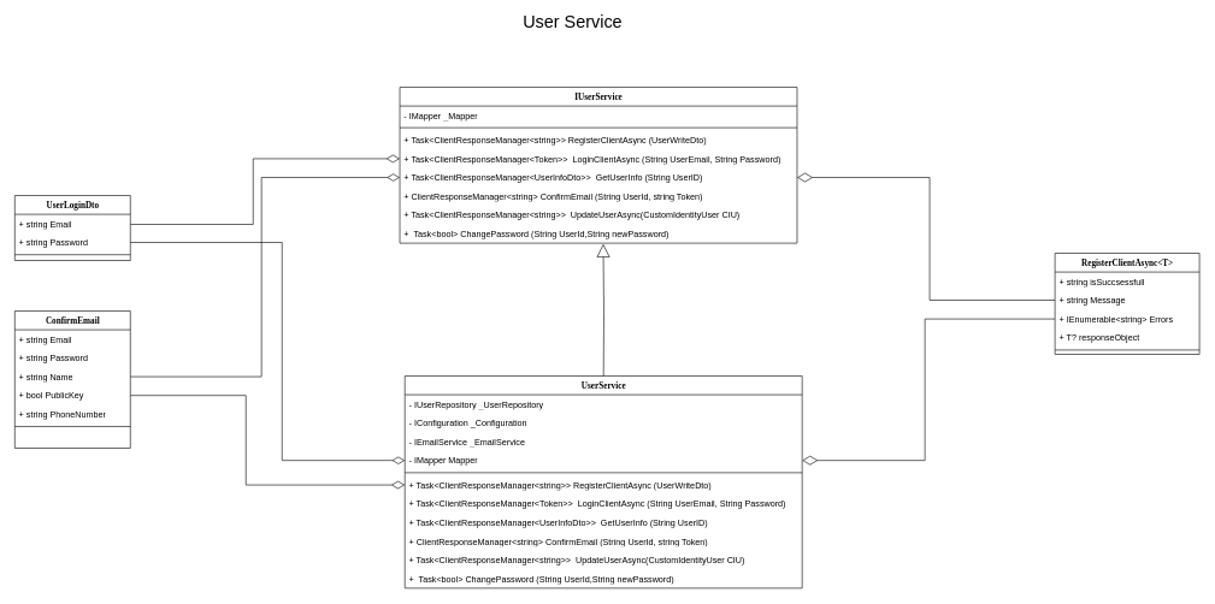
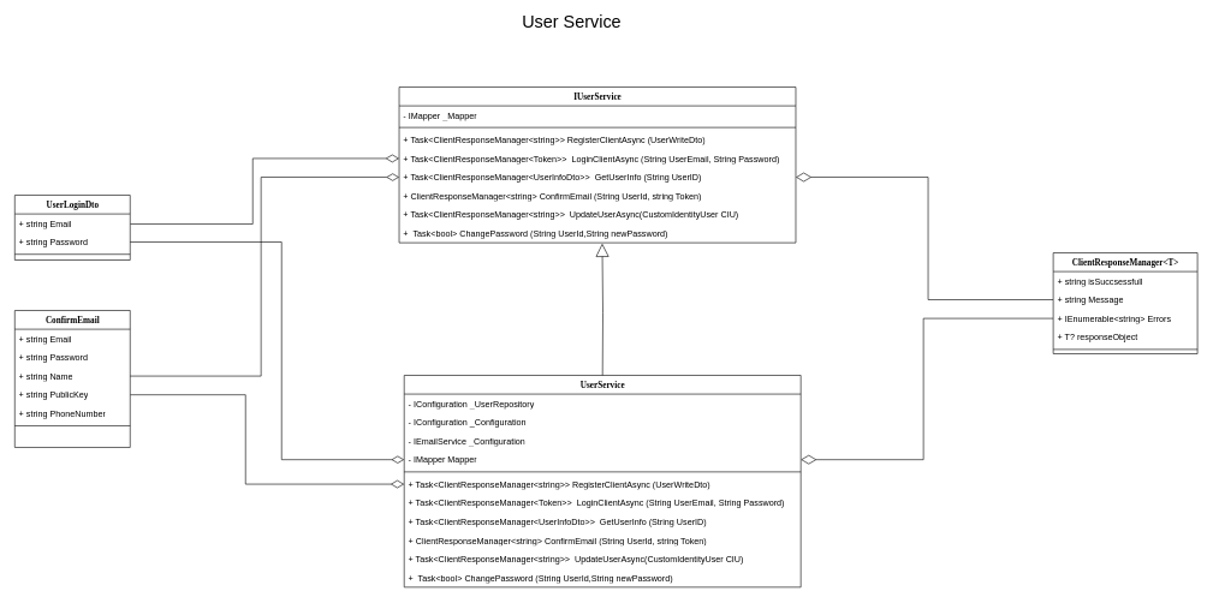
  <mxCell id="0" />
  <mxCell id="1" parent="0" />
  <mxCell id="2" value="&lt;font style=&quot;font-size: 24px&quot;&gt;User Service&lt;br&gt;&lt;/font&gt;" style="text;html=1;strokeColor=none;fillColor=none;align=center;verticalAlign=middle;whiteSpace=wrap;rounded=0;" vertex="1" parent="1"><mxGeometry x="640" y="20" width="305" height="20" as="geometry" /></mxCell>
  <mxCell id="3" style="edgeStyle=orthogonalEdgeStyle;rounded=0;orthogonalLoop=1;jettySize=auto;html=1;exitX=0.5;exitY=0;exitDx=0;exitDy=0;startArrow=none;startFill=0;startSize=13;endArrow=block;endFill=0;endSize=16;entryX=0.512;entryY=1.038;entryDx=0;entryDy=0;entryPerimeter=0;" edge="1" parent="1" target="28"><mxGeometry relative="1" as="geometry"><mxPoint x="835" y="390" as="targetPoint" /><mxPoint x="835" y="520" as="sourcePoint" /></mxGeometry></mxCell>
  <mxCell id="4" style="edgeStyle=orthogonalEdgeStyle;rounded=0;orthogonalLoop=1;jettySize=auto;html=1;entryX=0;entryY=0.5;entryDx=0;entryDy=0;startArrow=none;startFill=0;startSize=13;endArrow=diamondThin;endFill=0;endSize=16;" edge="1" parent="1" target="24"><mxGeometry relative="1" as="geometry"><mxPoint x="180" y="310" as="sourcePoint" /><mxPoint x="550" y="289" as="targetPoint" /><Array as="points"><mxPoint x="180" y="310" /><mxPoint y="310" x="350" /><mxPoint y="219" x="350" /></Array></mxGeometry></mxCell>
  <mxCell id="5" style="edgeStyle=orthogonalEdgeStyle;rounded=0;orthogonalLoop=1;jettySize=auto;html=1;exitX=1;exitY=0.5;exitDx=0;exitDy=0;entryX=0;entryY=0.5;entryDx=0;entryDy=0;startArrow=none;startFill=0;startSize=13;endArrow=diamondThin;endFill=0;endSize=16;" edge="1" parent="1" source="33"><mxGeometry relative="1" as="geometry"><mxPoint x="180" y="261" as="sourcePoint" /><mxPoint x="560" y="671" as="targetPoint" /><Array as="points"><mxPoint x="340" y="547" /><mxPoint x="340" y="671" /></Array></mxGeometry></mxCell>
  <mxCell id="6" style="edgeStyle=orthogonalEdgeStyle;rounded=0;orthogonalLoop=1;jettySize=auto;html=1;exitX=0;exitY=0.5;exitDx=0;exitDy=0;startSize=15;endArrow=diamondThin;endFill=0;endSize=19;entryX=1;entryY=0.5;entryDx=0;entryDy=0;" edge="1" parent="1" source="42" target="25"><mxGeometry relative="1" as="geometry"><mxPoint x="1110" y="275" as="targetPoint" /><mxPoint x="1460" y="275" as="sourcePoint" /></mxGeometry></mxCell>
  <mxCell id="7" style="edgeStyle=orthogonalEdgeStyle;rounded=0;orthogonalLoop=1;jettySize=auto;html=1;exitX=0;exitY=0.5;exitDx=0;exitDy=0;entryX=1;entryY=0.5;entryDx=0;entryDy=0;startSize=15;endArrow=diamondThin;endFill=0;endSize=19;" edge="1" parent="1" source="43"><mxGeometry relative="1" as="geometry"><mxPoint x="1460" y="275" as="sourcePoint" /><mxPoint x="1110" y="637" as="targetPoint" /><Array as="points"><mxPoint x="1280" y="441" /><mxPoint x="1280" y="637" /></Array></mxGeometry></mxCell>
  <mxCell id="8" value="UserService" style="swimlane;html=1;fontStyle=1;align=center;verticalAlign=top;childLayout=stackLayout;horizontal=1;startSize=26;horizontalStack=0;resizeParent=1;resizeLast=0;collapsible=1;marginBottom=0;swimlaneFillColor=#ffffff;rounded=0;shadow=0;comic=0;labelBackgroundColor=none;strokeWidth=1;fillColor=none;fontFamily=Verdana;fontSize=12" vertex="1" parent="1"><mxGeometry x="560" y="520" width="550" height="294" as="geometry" /></mxCell>
- <mxCell id="9" value="- IUserRepository _UserRepository" style="text;html=1;strokeColor=none;fillColor=none;align=left;verticalAlign=top;spacingLeft=4;spacingRight=4;whiteSpace=wrap;overflow=hidden;rotatable=0;points=[[0,0.5],[1,0.5]];portConstraint=eastwest;" vertex="1" parent="8"><mxGeometry y="26" width="550" height="26" as="geometry" /></mxCell>
+ <mxCell id="9" value="- IConfiguration _UserRepository" style="text;html=1;strokeColor=none;fillColor=none;align=left;verticalAlign=top;spacingLeft=4;spacingRight=4;whiteSpace=wrap;overflow=hidden;rotatable=0;points=[[0,0.5],[1,0.5]];portConstraint=eastwest;" vertex="1" parent="8"><mxGeometry y="26" width="550" height="26" as="geometry" /></mxCell>
  <mxCell id="10" value="- IConfiguration _Configuration" style="text;html=1;strokeColor=none;fillColor=none;align=left;verticalAlign=top;spacingLeft=4;spacingRight=4;whiteSpace=wrap;overflow=hidden;rotatable=0;points=[[0,0.5],[1,0.5]];portConstraint=eastwest;" vertex="1" parent="8"><mxGeometry y="52" width="550" height="26" as="geometry" /></mxCell>
- <mxCell id="11" value="- IEmailService _EmailService" style="text;html=1;strokeColor=none;fillColor=none;align=left;verticalAlign=top;spacingLeft=4;spacingRight=4;whiteSpace=wrap;overflow=hidden;rotatable=0;points=[[0,0.5],[1,0.5]];portConstraint=eastwest;" vertex="1" parent="8"><mxGeometry y="78" width="550" height="26" as="geometry" /></mxCell>
+ <mxCell id="11" value="- IEmailService _Configuration" style="text;html=1;strokeColor=none;fillColor=none;align=left;verticalAlign=top;spacingLeft=4;spacingRight=4;whiteSpace=wrap;overflow=hidden;rotatable=0;points=[[0,0.5],[1,0.5]];portConstraint=eastwest;" vertex="1" parent="8"><mxGeometry y="78" width="550" height="26" as="geometry" /></mxCell>
  <mxCell id="12" value="- IMapper Mapper" style="text;html=1;strokeColor=none;fillColor=none;align=left;verticalAlign=top;spacingLeft=4;spacingRight=4;whiteSpace=wrap;overflow=hidden;rotatable=0;points=[[0,0.5],[1,0.5]];portConstraint=eastwest;" vertex="1" parent="8"><mxGeometry y="104" width="550" height="26" as="geometry" /></mxCell>
  <mxCell id="13" value="" style="line;html=1;strokeWidth=1;fillColor=none;align=left;verticalAlign=middle;spacingTop=-1;spacingLeft=3;spacingRight=3;rotatable=0;labelPosition=right;points=[];portConstraint=eastwest;" vertex="1" parent="8"><mxGeometry y="130" width="550" height="8" as="geometry" /></mxCell>
  <mxCell id="14" value="+ Task&amp;lt;ClientResponseManager&amp;lt;string&amp;gt;&amp;gt; RegisterClientAsync (UserWriteDto)" style="text;html=1;strokeColor=none;fillColor=none;align=left;verticalAlign=top;spacingLeft=4;spacingRight=4;whiteSpace=wrap;overflow=hidden;rotatable=0;points=[[0,0.5],[1,0.5]];portConstraint=eastwest;" vertex="1" parent="8"><mxGeometry y="138" width="550" height="26" as="geometry" /></mxCell>
  <mxCell id="15" value="+ Task&amp;lt;ClientResponseManager&amp;lt;Token&amp;gt;&amp;gt;&amp;nbsp; LoginClientAsync (String UserEmail, String Password)" style="text;html=1;strokeColor=none;fillColor=none;align=left;verticalAlign=top;spacingLeft=4;spacingRight=4;whiteSpace=wrap;overflow=hidden;rotatable=0;points=[[0,0.5],[1,0.5]];portConstraint=eastwest;" vertex="1" parent="8"><mxGeometry y="164" width="550" height="26" as="geometry" /></mxCell>
  <mxCell id="16" value="+ Task&amp;lt;ClientResponseManager&amp;lt;UserInfoDto&amp;gt;&amp;gt;&amp;nbsp; GetUserInfo (String UserID)" style="text;html=1;strokeColor=none;fillColor=none;align=left;verticalAlign=top;spacingLeft=4;spacingRight=4;whiteSpace=wrap;overflow=hidden;rotatable=0;points=[[0,0.5],[1,0.5]];portConstraint=eastwest;" vertex="1" parent="8"><mxGeometry y="190" width="550" height="26" as="geometry" /></mxCell>
  <mxCell id="17" value="+ ClientResponseManager&amp;lt;string&amp;gt; ConfirmEmail (String UserId, string Token)" style="text;html=1;strokeColor=none;fillColor=none;align=left;verticalAlign=top;spacingLeft=4;spacingRight=4;whiteSpace=wrap;overflow=hidden;rotatable=0;points=[[0,0.5],[1,0.5]];portConstraint=eastwest;" vertex="1" parent="8"><mxGeometry y="216" width="550" height="26" as="geometry" /></mxCell>
  <mxCell id="18" value="+ Task&amp;lt;ClientResponseManager&amp;lt;string&amp;gt;&amp;gt;&amp;nbsp; UpdateUserAsync(CustomIdentityUser CIU)" style="text;html=1;strokeColor=none;fillColor=none;align=left;verticalAlign=top;spacingLeft=4;spacingRight=4;whiteSpace=wrap;overflow=hidden;rotatable=0;points=[[0,0.5],[1,0.5]];portConstraint=eastwest;" vertex="1" parent="8"><mxGeometry y="242" width="550" height="26" as="geometry" /></mxCell>
  <mxCell id="19" value="+&amp;nbsp; Task&amp;lt;bool&amp;gt; ChangePassword (String UserId,String newPassword)&amp;nbsp;" style="text;html=1;strokeColor=none;fillColor=none;align=left;verticalAlign=top;spacingLeft=4;spacingRight=4;whiteSpace=wrap;overflow=hidden;rotatable=0;points=[[0,0.5],[1,0.5]];portConstraint=eastwest;" vertex="1" parent="8"><mxGeometry y="268" width="550" height="26" as="geometry" /></mxCell>
  <mxCell id="20" value="IUserService" style="swimlane;html=1;fontStyle=1;align=center;verticalAlign=top;childLayout=stackLayout;horizontal=1;startSize=26;horizontalStack=0;resizeParent=1;resizeLast=0;collapsible=1;marginBottom=0;swimlaneFillColor=#ffffff;rounded=0;shadow=0;comic=0;labelBackgroundColor=none;strokeWidth=1;fillColor=none;fontFamily=Verdana;fontSize=12" vertex="1" parent="1"><mxGeometry x="553" y="120" width="550" height="216" as="geometry" /></mxCell>
  <mxCell id="21" value="- IMapper _Mapper" style="text;html=1;strokeColor=none;fillColor=none;align=left;verticalAlign=top;spacingLeft=4;spacingRight=4;whiteSpace=wrap;overflow=hidden;rotatable=0;points=[[0,0.5],[1,0.5]];portConstraint=eastwest;" vertex="1" parent="20"><mxGeometry y="26" width="550" height="26" as="geometry" /></mxCell>
  <mxCell id="22" value="" style="line;html=1;strokeWidth=1;fillColor=none;align=left;verticalAlign=middle;spacingTop=-1;spacingLeft=3;spacingRight=3;rotatable=0;labelPosition=right;points=[];portConstraint=eastwest;" vertex="1" parent="20"><mxGeometry y="52" width="550" height="8" as="geometry" /></mxCell>
  <mxCell id="23" value="+ Task&amp;lt;ClientResponseManager&amp;lt;string&amp;gt;&amp;gt; RegisterClientAsync (UserWriteDto)" style="text;html=1;strokeColor=none;fillColor=none;align=left;verticalAlign=top;spacingLeft=4;spacingRight=4;whiteSpace=wrap;overflow=hidden;rotatable=0;points=[[0,0.5],[1,0.5]];portConstraint=eastwest;" vertex="1" parent="20"><mxGeometry y="60" width="550" height="26" as="geometry" /></mxCell>
  <mxCell id="24" value="+ Task&amp;lt;ClientResponseManager&amp;lt;Token&amp;gt;&amp;gt;&amp;nbsp; LoginClientAsync (String UserEmail, String Password)" style="text;html=1;strokeColor=none;fillColor=none;align=left;verticalAlign=top;spacingLeft=4;spacingRight=4;whiteSpace=wrap;overflow=hidden;rotatable=0;points=[[0,0.5],[1,0.5]];portConstraint=eastwest;" vertex="1" parent="20"><mxGeometry y="86" width="550" height="26" as="geometry" /></mxCell>
  <mxCell id="25" value="+ Task&amp;lt;ClientResponseManager&amp;lt;UserInfoDto&amp;gt;&amp;gt;&amp;nbsp; GetUserInfo (String UserID)" style="text;html=1;strokeColor=none;fillColor=none;align=left;verticalAlign=top;spacingLeft=4;spacingRight=4;whiteSpace=wrap;overflow=hidden;rotatable=0;points=[[0,0.5],[1,0.5]];portConstraint=eastwest;" vertex="1" parent="20"><mxGeometry y="112" width="550" height="26" as="geometry" /></mxCell>
  <mxCell id="26" value="+ ClientResponseManager&amp;lt;string&amp;gt; ConfirmEmail (String UserId, string Token)" style="text;html=1;strokeColor=none;fillColor=none;align=left;verticalAlign=top;spacingLeft=4;spacingRight=4;whiteSpace=wrap;overflow=hidden;rotatable=0;points=[[0,0.5],[1,0.5]];portConstraint=eastwest;" vertex="1" parent="20"><mxGeometry y="138" width="550" height="26" as="geometry" /></mxCell>
  <mxCell id="27" value="+ Task&amp;lt;ClientResponseManager&amp;lt;string&amp;gt;&amp;gt;&amp;nbsp; UpdateUserAsync(CustomIdentityUser CIU)" style="text;html=1;strokeColor=none;fillColor=none;align=left;verticalAlign=top;spacingLeft=4;spacingRight=4;whiteSpace=wrap;overflow=hidden;rotatable=0;points=[[0,0.5],[1,0.5]];portConstraint=eastwest;" vertex="1" parent="20"><mxGeometry y="164" width="550" height="26" as="geometry" /></mxCell>
  <mxCell id="28" value="+&amp;nbsp; Task&amp;lt;bool&amp;gt; ChangePassword (String UserId,String newPassword)&amp;nbsp;" style="text;html=1;strokeColor=none;fillColor=none;align=left;verticalAlign=top;spacingLeft=4;spacingRight=4;whiteSpace=wrap;overflow=hidden;rotatable=0;points=[[0,0.5],[1,0.5]];portConstraint=eastwest;" vertex="1" parent="20"><mxGeometry y="190" width="550" height="26" as="geometry" /></mxCell>
  <mxCell id="29" value="ConfirmEmail" style="swimlane;html=1;fontStyle=1;align=center;verticalAlign=top;childLayout=stackLayout;horizontal=1;startSize=26;horizontalStack=0;resizeParent=1;resizeLast=0;collapsible=1;marginBottom=0;swimlaneFillColor=#ffffff;rounded=0;shadow=0;comic=0;labelBackgroundColor=none;strokeWidth=1;fillColor=none;fontFamily=Verdana;fontSize=12" vertex="1" parent="1"><mxGeometry x="20" y="430" width="160" height="190" as="geometry" /></mxCell>
  <mxCell id="30" value="+ string Email" style="text;html=1;strokeColor=none;fillColor=none;align=left;verticalAlign=top;spacingLeft=4;spacingRight=4;whiteSpace=wrap;overflow=hidden;rotatable=0;points=[[0,0.5],[1,0.5]];portConstraint=eastwest;" vertex="1" parent="29"><mxGeometry y="26" width="160" height="26" as="geometry" /></mxCell>
  <mxCell id="31" value="+ string Password" style="text;html=1;strokeColor=none;fillColor=none;align=left;verticalAlign=top;spacingLeft=4;spacingRight=4;whiteSpace=wrap;overflow=hidden;rotatable=0;points=[[0,0.5],[1,0.5]];portConstraint=eastwest;" vertex="1" parent="29"><mxGeometry y="52" width="160" height="26" as="geometry" /></mxCell>
  <mxCell id="32" value="+ string Name" style="text;html=1;strokeColor=none;fillColor=none;align=left;verticalAlign=top;spacingLeft=4;spacingRight=4;whiteSpace=wrap;overflow=hidden;rotatable=0;points=[[0,0.5],[1,0.5]];portConstraint=eastwest;" vertex="1" parent="29"><mxGeometry y="78" width="160" height="26" as="geometry" /></mxCell>
- <mxCell id="33" value="+ bool PublicKey" style="text;html=1;strokeColor=none;fillColor=none;align=left;verticalAlign=top;spacingLeft=4;spacingRight=4;whiteSpace=wrap;overflow=hidden;rotatable=0;points=[[0,0.5],[1,0.5]];portConstraint=eastwest;" vertex="1" parent="29"><mxGeometry y="104" width="160" height="26" as="geometry" /></mxCell>
+ <mxCell id="33" value="+ string PublicKey" style="text;html=1;strokeColor=none;fillColor=none;align=left;verticalAlign=top;spacingLeft=4;spacingRight=4;whiteSpace=wrap;overflow=hidden;rotatable=0;points=[[0,0.5],[1,0.5]];portConstraint=eastwest;" vertex="1" parent="29"><mxGeometry y="104" width="160" height="26" as="geometry" /></mxCell>
  <mxCell id="34" value="+ string PhoneNumber" style="text;html=1;strokeColor=none;fillColor=none;align=left;verticalAlign=top;spacingLeft=4;spacingRight=4;whiteSpace=wrap;overflow=hidden;rotatable=0;points=[[0,0.5],[1,0.5]];portConstraint=eastwest;" vertex="1" parent="29"><mxGeometry y="130" width="160" height="26" as="geometry" /></mxCell>
  <mxCell id="35" value="" style="line;html=1;strokeWidth=1;fillColor=none;align=left;verticalAlign=middle;spacingTop=-1;spacingLeft=3;spacingRight=3;rotatable=0;labelPosition=right;points=[];portConstraint=eastwest;" vertex="1" parent="29"><mxGeometry y="156" width="160" height="8" as="geometry" /></mxCell>
  <mxCell id="36" value="UserLoginDto" style="swimlane;html=1;fontStyle=1;align=center;verticalAlign=top;childLayout=stackLayout;horizontal=1;startSize=26;horizontalStack=0;resizeParent=1;resizeLast=0;collapsible=1;marginBottom=0;swimlaneFillColor=#ffffff;rounded=0;shadow=0;comic=0;labelBackgroundColor=none;strokeWidth=1;fillColor=none;fontFamily=Verdana;fontSize=12" vertex="1" parent="1"><mxGeometry x="20" y="270" width="160" height="90" as="geometry" /></mxCell>
  <mxCell id="37" value="+ string Email" style="text;html=1;strokeColor=none;fillColor=none;align=left;verticalAlign=top;spacingLeft=4;spacingRight=4;whiteSpace=wrap;overflow=hidden;rotatable=0;points=[[0,0.5],[1,0.5]];portConstraint=eastwest;" vertex="1" parent="36"><mxGeometry y="26" width="160" height="26" as="geometry" /></mxCell>
  <mxCell id="38" value="+ string Password" style="text;html=1;strokeColor=none;fillColor=none;align=left;verticalAlign=top;spacingLeft=4;spacingRight=4;whiteSpace=wrap;overflow=hidden;rotatable=0;points=[[0,0.5],[1,0.5]];portConstraint=eastwest;" vertex="1" parent="36"><mxGeometry y="52" width="160" height="26" as="geometry" /></mxCell>
  <mxCell id="39" value="" style="line;html=1;strokeWidth=1;fillColor=none;align=left;verticalAlign=middle;spacingTop=-1;spacingLeft=3;spacingRight=3;rotatable=0;labelPosition=right;points=[];portConstraint=eastwest;" vertex="1" parent="36"><mxGeometry y="78" width="160" height="8" as="geometry" /></mxCell>
- <mxCell id="40" value="RegisterClientAsync&amp;lt;T&amp;gt;" style="swimlane;html=1;fontStyle=1;align=center;verticalAlign=top;childLayout=stackLayout;horizontal=1;startSize=26;horizontalStack=0;resizeParent=1;resizeLast=0;collapsible=1;marginBottom=0;swimlaneFillColor=#ffffff;rounded=0;shadow=0;comic=0;labelBackgroundColor=none;strokeWidth=1;fillColor=none;fontFamily=Verdana;fontSize=12" vertex="1" parent="1"><mxGeometry x="1460" y="350" width="200" height="140" as="geometry" /></mxCell>
+ <mxCell id="40" value="ClientResponseManager&amp;lt;T&amp;gt;" style="swimlane;html=1;fontStyle=1;align=center;verticalAlign=top;childLayout=stackLayout;horizontal=1;startSize=26;horizontalStack=0;resizeParent=1;resizeLast=0;collapsible=1;marginBottom=0;swimlaneFillColor=#ffffff;rounded=0;shadow=0;comic=0;labelBackgroundColor=none;strokeWidth=1;fillColor=none;fontFamily=Verdana;fontSize=12" vertex="1" parent="1"><mxGeometry x="1460" y="350" width="200" height="140" as="geometry" /></mxCell>
  <mxCell id="41" value="+ string isSuccsessfull" style="text;html=1;strokeColor=none;fillColor=none;align=left;verticalAlign=top;spacingLeft=4;spacingRight=4;whiteSpace=wrap;overflow=hidden;rotatable=0;points=[[0,0.5],[1,0.5]];portConstraint=eastwest;" vertex="1" parent="40"><mxGeometry y="26" width="200" height="26" as="geometry" /></mxCell>
  <mxCell id="42" value="+ string Message&lt;span style=&quot;color: rgba(0 , 0 , 0 , 0) ; font-family: monospace ; font-size: 0px&quot;&gt;%3CmxGraphModel%3E%3Croot%3E%3CmxCell%20id%3D%220%22%2F%3E%3CmxCell%20id%3D%221%22%20parent%3D%220%22%2F%3E%3CmxCell%20id%3D%222%22%20value%3D%22%2B%20string%20isSuccsessfull%22%20style%3D%22text%3Bhtml%3D1%3BstrokeColor%3Dnone%3BfillColor%3Dnone%3Balign%3Dleft%3BverticalAlign%3Dtop%3BspacingLeft%3D4%3BspacingRight%3D4%3BwhiteSpace%3Dwrap%3Boverflow%3Dhidden%3Brotatable%3D0%3Bpoints%3D%5B%5B0%2C0.5%5D%2C%5B1%2C0.5%5D%5D%3BportConstraint%3Deastwest%3B%22%20vertex%3D%221%22%20parent%3D%221%22%3E%3CmxGeometry%20x%3D%22610%22%20y%3D%22346%22%20width%3D%22170%22%20height%3D%2226%22%20as%3D%22geometry%22%2F%3E%3C%2FmxCell%3E%3C%2Froot%3E%3C%2FmxGraphModel%3E&lt;/span&gt;" style="text;html=1;strokeColor=none;fillColor=none;align=left;verticalAlign=top;spacingLeft=4;spacingRight=4;whiteSpace=wrap;overflow=hidden;rotatable=0;points=[[0,0.5],[1,0.5]];portConstraint=eastwest;" vertex="1" parent="40"><mxGeometry y="52" width="200" height="26" as="geometry" /></mxCell>
  <mxCell id="43" value="+ IEnumerable&amp;lt;string&amp;gt; Errors&lt;span style=&quot;color: rgba(0 , 0 , 0 , 0) ; font-family: monospace ; font-size: 0px&quot;&gt;%mxGraphModel%3E%3Croot%3E%3CmxCell%20id%3D%220%22%2F%3E%3CmxCell%20id%3D%221%22%20parent%3D%220%22%2F%3E%3CmxCell%20id%3D%222%22%20value%3D%22%2B%20string%20isSuccsessfull%22%20style%3D%22text%3Bhtml%3D1%3BstrokeColor%3Dnone%3BfillColor%3Dnone%3Balign%3Dleft%3BverticalAlign%3Dtop%3BspacingLeft%3D4%3BspacingRight%3D4%3BwhiteSpace%3Dwrap%3Boverflow%3Dhidden%3Brotatable%3D0%3Bpoints%3D%5B%5B0%2C0.5%5D%2C%5B1%2C0.5%5D%5D%3BportConstraint%3Deastwest%3B%22%20vertex%3D%221%22%20parent%3D%221%22%3E%3CmxGeometry%20x%3D%22610%22%20y%3D%22346%22%20width%3D%22170%22%20height%3D%2226%22%20as%3D%22geometry%22%2F%3E%3C%2FmxCell%3E%3C%2Froot%3E%3C%2Fm&lt;/span&gt;" style="text;html=1;strokeColor=none;fillColor=none;align=left;verticalAlign=top;spacingLeft=4;spacingRight=4;whiteSpace=wrap;overflow=hidden;rotatable=0;points=[[0,0.5],[1,0.5]];portConstraint=eastwest;" vertex="1" parent="40"><mxGeometry y="78" width="200" height="26" as="geometry" /></mxCell>
  <mxCell id="44" value="+ T? responseObject" style="text;html=1;strokeColor=none;fillColor=none;align=left;verticalAlign=top;spacingLeft=4;spacingRight=4;whiteSpace=wrap;overflow=hidden;rotatable=0;points=[[0,0.5],[1,0.5]];portConstraint=eastwest;" vertex="1" parent="40"><mxGeometry y="104" width="200" height="26" as="geometry" /></mxCell>
  <mxCell id="45" value="" style="line;html=1;strokeWidth=1;fillColor=none;align=left;verticalAlign=middle;spacingTop=-1;spacingLeft=3;spacingRight=3;rotatable=0;labelPosition=right;points=[];portConstraint=eastwest;" vertex="1" parent="40"><mxGeometry y="130" width="200" height="8" as="geometry" /></mxCell>
  <mxCell id="46" style="edgeStyle=orthogonalEdgeStyle;rounded=0;orthogonalLoop=1;jettySize=auto;html=1;exitX=1;exitY=0.5;exitDx=0;exitDy=0;entryX=0;entryY=0.5;entryDx=0;entryDy=0;startArrow=none;startFill=0;startSize=15;sourcePerimeterSpacing=9;endArrow=diamondThin;endFill=0;endSize=15;targetPerimeterSpacing=20;" edge="1" parent="1" source="32" target="25"><mxGeometry relative="1" as="geometry" /></mxCell>
  <mxCell id="47" style="edgeStyle=orthogonalEdgeStyle;rounded=0;orthogonalLoop=1;jettySize=auto;html=1;exitX=1;exitY=0.5;exitDx=0;exitDy=0;entryX=0;entryY=0.5;entryDx=0;entryDy=0;startArrow=none;startFill=0;startSize=15;sourcePerimeterSpacing=9;endArrow=diamondThin;endFill=0;endSize=15;targetPerimeterSpacing=20;" edge="1" parent="1" source="38" target="12"><mxGeometry relative="1" as="geometry"><Array as="points"><mxPoint x="390" y="335" /><mxPoint x="390" y="637" /></Array></mxGeometry></mxCell>
